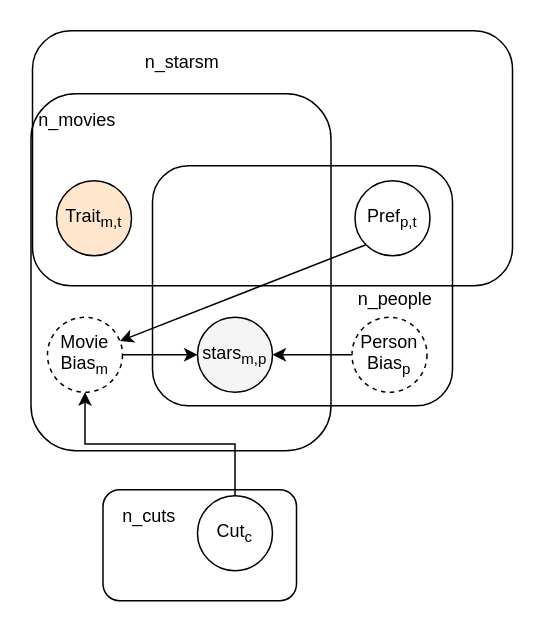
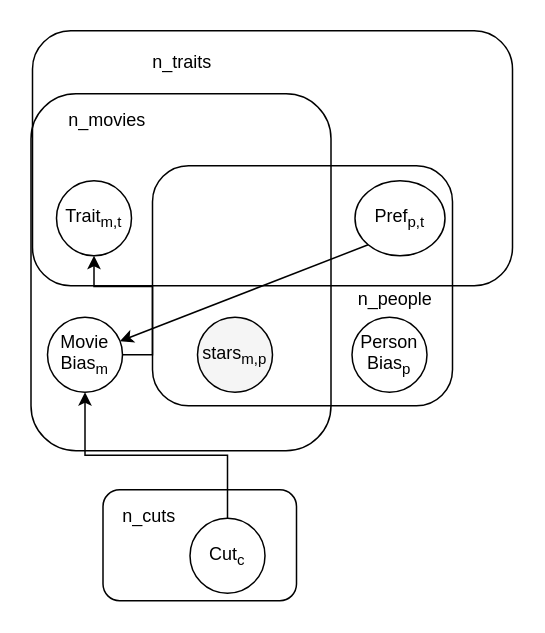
  <mxCell id="0" />
  <mxCell id="1" parent="0" />
  <mxCell id="2" value="" style="rounded=1;whiteSpace=wrap;html=1;fillColor=none;" parent="1" vertex="1"><mxGeometry x="68" y="326" width="129" height="74" as="geometry" /></mxCell>
  <mxCell id="3" value="" style="rounded=1;whiteSpace=wrap;html=1;fillColor=none;" parent="1" vertex="1"><mxGeometry x="21" y="20" width="320" height="170" as="geometry" /></mxCell>
  <mxCell id="4" value="" style="rounded=1;whiteSpace=wrap;html=1;fillColor=none;" parent="1" vertex="1"><mxGeometry x="20" y="62" width="200" height="238" as="geometry" /></mxCell>
  <mxCell id="5" value="" style="rounded=1;whiteSpace=wrap;html=1;fillColor=none;" parent="1" vertex="1"><mxGeometry x="101" y="110" width="200" height="160" as="geometry" /></mxCell>
- <mxCell id="6" value="n_starsm" style="text;html=1;strokeColor=none;fillColor=none;align=center;verticalAlign=middle;whiteSpace=wrap;rounded=0;" parent="1" vertex="1"><mxGeometry x="101" y="31" width="40" height="20" as="geometry" /></mxCell>
+ <mxCell id="6" value="n_traits" style="text;html=1;strokeColor=none;fillColor=none;align=center;verticalAlign=middle;whiteSpace=wrap;rounded=0;" parent="1" vertex="1"><mxGeometry x="101" y="31" width="40" height="20" as="geometry" /></mxCell>
  <mxCell id="7" value="stars&lt;sub&gt;m,p&lt;/sub&gt;" style="ellipse;whiteSpace=wrap;html=1;aspect=fixed;fillColor=#f5f5f5;" parent="1" vertex="1"><mxGeometry x="131" y="211" width="50" height="50" as="geometry" /></mxCell>
- <mxCell id="8" value="&lt;div&gt;Trait&lt;sub&gt;m,t&lt;/sub&gt;&lt;/div&gt;" style="ellipse;whiteSpace=wrap;html=1;aspect=fixed;fillColor=#ffe6cc;" parent="1" vertex="1"><mxGeometry x="37" y="120" width="50" height="50" as="geometry" /></mxCell>
+ <mxCell id="8" value="&lt;div&gt;Trait&lt;sub&gt;m,t&lt;/sub&gt;&lt;/div&gt;" style="ellipse;whiteSpace=wrap;html=1;aspect=fixed;" parent="1" vertex="1"><mxGeometry x="37" y="120" width="50" height="50" as="geometry" /></mxCell>
  <mxCell id="9" style="rounded=0;orthogonalLoop=1;jettySize=auto;html=1;exitX=0;exitY=1;exitDx=0;exitDy=0;" parent="1" source="10" target="19" edge="1"><mxGeometry relative="1" as="geometry" /></mxCell>
- <mxCell id="10" value="Pref&lt;sub&gt;p,t&lt;/sub&gt;" style="ellipse;whiteSpace=wrap;html=1;aspect=fixed;" parent="1" vertex="1"><mxGeometry x="236" y="120" width="50" height="50" as="geometry" /></mxCell>
- <mxCell id="11" value="n_movies" style="text;html=1;strokeColor=none;fillColor=none;align=center;verticalAlign=middle;whiteSpace=wrap;rounded=0;" parent="1" vertex="1"><mxGeometry x="31" y="70" width="40" height="20" as="geometry" /></mxCell>
+ <mxCell id="10" value="Pref&lt;sub&gt;p,t&lt;/sub&gt;" style="ellipse;whiteSpace=wrap;html=1;aspect=fixed;" parent="1" vertex="1"><mxGeometry x="236" y="120" width="60" height="50" as="geometry" /></mxCell>
+ <mxCell id="11" value="n_movies" style="text;html=1;strokeColor=none;fillColor=none;align=center;verticalAlign=middle;whiteSpace=wrap;rounded=0;" parent="1" vertex="1"><mxGeometry x="51" y="70" width="40" height="20" as="geometry" /></mxCell>
  <mxCell id="12" value="&lt;div&gt;n_people&lt;/div&gt;" style="text;html=1;strokeColor=none;fillColor=none;align=center;verticalAlign=middle;whiteSpace=wrap;rounded=0;" parent="1" vertex="1"><mxGeometry x="243" y="189" width="40" height="20" as="geometry" /></mxCell>
  <mxCell id="13" style="edgeStyle=orthogonalEdgeStyle;rounded=0;orthogonalLoop=1;jettySize=auto;html=1;exitX=0.5;exitY=0;exitDx=0;exitDy=0;" parent="1" source="14" target="19" edge="1"><mxGeometry relative="1" as="geometry" /></mxCell>
- <mxCell id="14" value="Cut&lt;sub&gt;c&lt;/sub&gt;" style="ellipse;whiteSpace=wrap;html=1;aspect=fixed;" parent="1" vertex="1"><mxGeometry x="131" y="330" width="50" height="50" as="geometry" /></mxCell>
+ <mxCell id="14" value="Cut&lt;sub&gt;c&lt;/sub&gt;" style="ellipse;whiteSpace=wrap;html=1;aspect=fixed;" parent="1" vertex="1"><mxGeometry x="126" y="345" width="50" height="50" as="geometry" /></mxCell>
  <mxCell id="15" value="n_cuts" style="text;html=1;strokeColor=none;fillColor=none;align=center;verticalAlign=middle;whiteSpace=wrap;rounded=0;" parent="1" vertex="1"><mxGeometry x="79" y="334" width="40" height="20" as="geometry" /></mxCell>
- <mxCell id="16" style="edgeStyle=orthogonalEdgeStyle;rounded=0;orthogonalLoop=1;jettySize=auto;html=1;exitX=0;exitY=0.5;exitDx=0;exitDy=0;" parent="1" source="17" target="7" edge="1"><mxGeometry relative="1" as="geometry" /></mxCell>
- <mxCell id="17" value="&lt;div&gt;Person &lt;br&gt;&lt;/div&gt;&lt;div&gt;Bias&lt;sub&gt;p&lt;/sub&gt;&lt;/div&gt;" style="ellipse;whiteSpace=wrap;html=1;aspect=fixed;dashed=1;" parent="1" vertex="1"><mxGeometry x="234" y="211" width="50" height="50" as="geometry" /></mxCell>
- <mxCell id="18" style="edgeStyle=orthogonalEdgeStyle;rounded=0;orthogonalLoop=1;jettySize=auto;html=1;exitX=1;exitY=0.5;exitDx=0;exitDy=0;" parent="1" source="19" target="7" edge="1"><mxGeometry relative="1" as="geometry" /></mxCell>
- <mxCell id="19" value="&lt;div&gt;Movie&lt;/div&gt;&lt;div&gt;Bias&lt;sub&gt;m&lt;/sub&gt;&lt;/div&gt;" style="ellipse;whiteSpace=wrap;html=1;aspect=fixed;dashed=1;" parent="1" vertex="1"><mxGeometry x="31" y="211" width="50" height="50" as="geometry" /></mxCell>
+ <mxCell id="17" value="&lt;div&gt;Person &lt;br&gt;&lt;/div&gt;&lt;div&gt;Bias&lt;sub&gt;p&lt;/sub&gt;&lt;/div&gt;" style="ellipse;whiteSpace=wrap;html=1;aspect=fixed;" parent="1" vertex="1"><mxGeometry x="234" y="211" width="50" height="50" as="geometry" /></mxCell>
+ <mxCell id="18" style="edgeStyle=orthogonalEdgeStyle;rounded=0;orthogonalLoop=1;jettySize=auto;html=1;exitX=1;exitY=0.5;exitDx=0;exitDy=0;" parent="1" source="19" target="8" edge="1"><mxGeometry relative="1" as="geometry" /></mxCell>
+ <mxCell id="19" value="&lt;div&gt;Movie&lt;/div&gt;&lt;div&gt;Bias&lt;sub&gt;m&lt;/sub&gt;&lt;/div&gt;" style="ellipse;whiteSpace=wrap;html=1;aspect=fixed;" parent="1" vertex="1"><mxGeometry x="31" y="211" width="50" height="50" as="geometry" /></mxCell>
